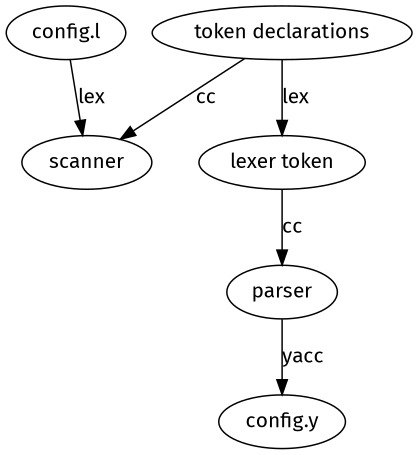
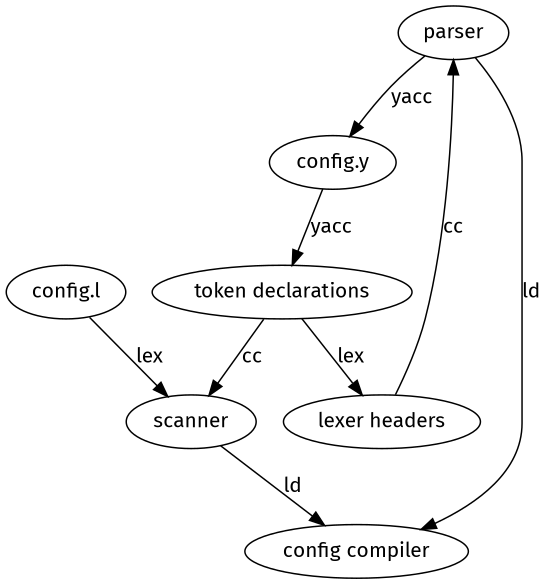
  digraph {
    fontname="Fira Sans"
    node [fontname="Fira Sans"]
    edge [fontname="Fira Sans"]
    n1 [label="config.l"]
    n2 [label=scanner]
-   n3 [label="lexer token"]
+   n3 [label="lexer headers"]
    n4 [label=parser]
+   n5 [label="config compiler"]
    n6 [label="config.y"]
    n7 [label="token declarations"]
    n1 -> n2 [label=lex]
+   n2 -> n5 [label=ld]
    n3 -> n4 [label=cc]
+   n4 -> n5 [label=ld]
    n4 -> n6 [label=yacc]
+   n6 -> n7 [label=yacc]
    n7 -> n2 [label=cc]
    n7 -> n3 [label=lex]
  }
